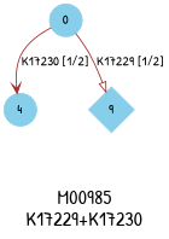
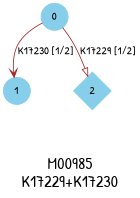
  digraph {
    fontname="Patrick Hand"
    fontsize=20
    label="M00985\nK17229+K17230"
    node [color=skyblue fontname="Patrick Hand" shape=circle style=filled]
    edge [color=brown fontname="Patrick Hand"]
    0 [height=.3 width=.3]
-   1 [height=.3 width=.3 label=4]
-   2 [height=.3 shape=diamond width=.3 label=9]
+   1 [height=.3 width=.3]
+   2 [height=.3 shape=diamond width=.3]
    subgraph sub_1 {
      0
      1
      2
    }
    0 -> 1 [arrowhead=vee label="K17230 [1/2]"]
    0 -> 2 [arrowhead=onormal label="K17229 [1/2]"]
  }
